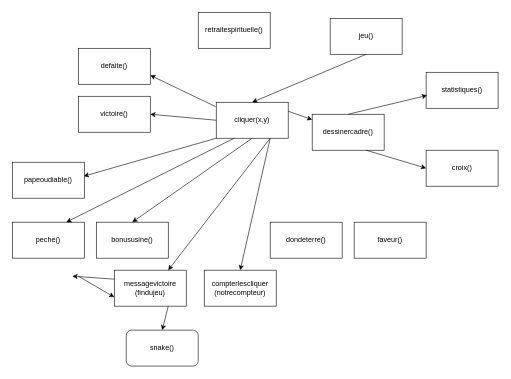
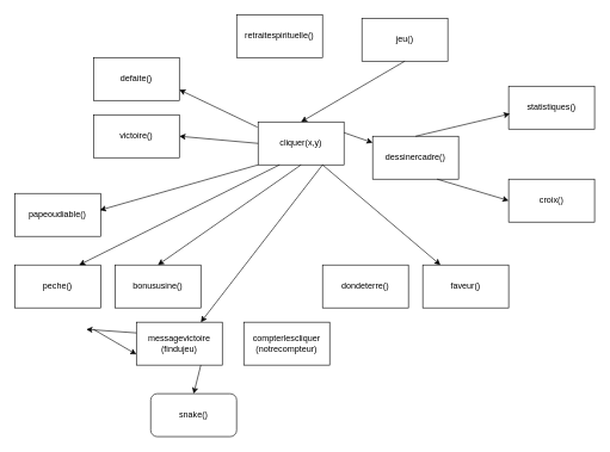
  <mxCell id="0" />
  <mxCell id="1" parent="0" />
  <mxCell id="2" value="statistiques()&lt;span style=&quot;color: rgba(0, 0, 0, 0); font-family: monospace; font-size: 0px; text-align: start;&quot;&gt;%3CmxGraphModel%3E%3Croot%3E%3CmxCell%20id%3D%220%22%2F%3E%3CmxCell%20id%3D%221%22%20parent%3D%220%22%2F%3E%3CmxCell%20id%3D%222%22%20value%3D%22def%20algo%20pour%20verifier%20les%20bonus%22%20style%3D%22rounded%3D0%3BwhiteSpace%3Dwrap%3Bhtml%3D1%3B%22%20vertex%3D%221%22%20parent%3D%221%22%3E%3CmxGeometry%20x%3D%22190%22%20y%3D%22630%22%20width%3D%22120%22%20height%3D%2260%22%20as%3D%22geometry%22%2F%3E%3C%2FmxCell%3E%3C%2Froot%3E%3C%2FmxGraphModel%3E&lt;/span&gt;" style="rounded=0;whiteSpace=wrap;html=1;" vertex="1" parent="1"><mxGeometry x="710" y="120" width="120" height="60" as="geometry" /></mxCell>
  <mxCell id="3" value="croix()" style="rounded=0;whiteSpace=wrap;html=1;" vertex="1" parent="1"><mxGeometry x="710" y="250" width="120" height="60" as="geometry" /></mxCell>
  <mxCell id="4" value="dessinercadre()" style="rounded=0;whiteSpace=wrap;html=1;" vertex="1" parent="1"><mxGeometry x="520" y="190" width="120" height="60" as="geometry" /></mxCell>
  <mxCell id="5" value="" style="endArrow=classic;html=1;rounded=0;entryX=0.014;entryY=0.644;entryDx=0;entryDy=0;entryPerimeter=0;exitX=0.5;exitY=0;exitDx=0;exitDy=0;" edge="1" parent="1" source="4" target="2"><mxGeometry width="50" height="50" relative="1" as="geometry"><mxPoint x="530" y="260" as="sourcePoint" /><mxPoint x="580" y="210" as="targetPoint" /></mxGeometry></mxCell>
  <mxCell id="6" value="" style="endArrow=classic;html=1;rounded=0;entryX=0;entryY=0.5;entryDx=0;entryDy=0;exitX=0.75;exitY=1;exitDx=0;exitDy=0;" edge="1" parent="1" source="4" target="3"><mxGeometry width="50" height="50" relative="1" as="geometry"><mxPoint y="200" as="sourcePoint" x="590" /><mxPoint x="721.68" y="168.64" as="targetPoint" /></mxGeometry></mxCell>
- <mxCell id="7" value="jeu()" style="rounded=0;whiteSpace=wrap;html=1;" vertex="1" parent="1"><mxGeometry x="550" y="30" width="120" height="60" as="geometry" /></mxCell>
+ <mxCell id="7" value="jeu()" style="rounded=0;whiteSpace=wrap;html=1;" vertex="1" parent="1"><mxGeometry x="505" y="25" width="120" height="60" as="geometry" /></mxCell>
  <mxCell id="8" value="cliquer(x,y)" style="rounded=0;whiteSpace=wrap;html=1;" vertex="1" parent="1"><mxGeometry x="360" y="170" width="120" height="60" as="geometry" /></mxCell>
  <mxCell id="9" value="" style="endArrow=classic;html=1;rounded=0;entryX=0.5;entryY=0;entryDx=0;entryDy=0;exitX=0.5;exitY=1;exitDx=0;exitDy=0;" edge="1" parent="1" source="7" target="8"><mxGeometry width="50" height="50" relative="1" as="geometry"><mxPoint y="200" as="sourcePoint" x="590" /><mxPoint x="721.68" y="168.64" as="targetPoint" /></mxGeometry></mxCell>
  <mxCell id="10" value="dondeterre()" style="rounded=0;whiteSpace=wrap;html=1;" vertex="1" parent="1"><mxGeometry x="450" y="370" width="120" height="60" as="geometry" /></mxCell>
  <mxCell id="11" value="compterlescliquer&lt;br&gt;(notrecompteur)" style="rounded=0;whiteSpace=wrap;html=1;" vertex="1" parent="1"><mxGeometry x="340" y="450" width="120" height="60" as="geometry" /></mxCell>
  <mxCell id="12" value="bonususine()" style="rounded=0;whiteSpace=wrap;html=1;" vertex="1" parent="1"><mxGeometry x="160" y="370" width="120" height="60" as="geometry" /></mxCell>
  <mxCell id="13" value="peche()" style="rounded=0;whiteSpace=wrap;html=1;" vertex="1" parent="1"><mxGeometry x="20" y="370" width="120" height="60" as="geometry" /></mxCell>
  <mxCell id="14" value="faveur()" style="rounded=0;whiteSpace=wrap;html=1;" vertex="1" parent="1"><mxGeometry y="370" width="120" height="60" as="geometry" x="590" /></mxCell>
  <mxCell id="15" value="papeoudiable()" style="rounded=0;whiteSpace=wrap;html=1;" vertex="1" parent="1"><mxGeometry x="20" y="270" width="120" height="60" as="geometry" /></mxCell>
  <mxCell id="16" value="victoire()" style="rounded=0;whiteSpace=wrap;html=1;" vertex="1" parent="1"><mxGeometry x="130" y="160" width="120" height="60" as="geometry" /></mxCell>
  <mxCell id="17" value="defaite()" style="rounded=0;whiteSpace=wrap;html=1;" vertex="1" parent="1"><mxGeometry x="130" y="80" width="120" height="60" as="geometry" /></mxCell>
  <mxCell id="18" value="messagevictoire&lt;br&gt;(findujeu)" style="rounded=0;whiteSpace=wrap;html=1;" vertex="1" parent="1"><mxGeometry x="190" y="450" width="120" height="60" as="geometry" /></mxCell>
  <mxCell id="19" value="snake()" style="whiteSpace=wrap;html=1;rounded=1;" vertex="1" parent="1"><mxGeometry x="210" y="550" width="120" height="60" as="geometry" /></mxCell>
  <mxCell id="20" value="" style="endArrow=classic;html=1;rounded=0;entryX=1;entryY=0.5;entryDx=0;entryDy=0;exitX=0;exitY=0.5;exitDx=0;exitDy=0;" edge="1" parent="1" source="8" target="16"><mxGeometry width="50" height="50" relative="1" as="geometry"><mxPoint x="430" y="120" as="sourcePoint" /><mxPoint x="430" y="180" as="targetPoint" /></mxGeometry></mxCell>
  <mxCell id="21" value="" style="endArrow=classic;html=1;rounded=0;entryX=1;entryY=0.75;entryDx=0;entryDy=0;exitX=-0.008;exitY=0.122;exitDx=0;exitDy=0;exitPerimeter=0;" edge="1" parent="1" source="8" target="17"><mxGeometry width="50" height="50" relative="1" as="geometry"><mxPoint x="370" y="210" as="sourcePoint" /><mxPoint x="260" y="200" as="targetPoint" /></mxGeometry></mxCell>
  <mxCell id="22" value="" style="endArrow=classic;html=1;rounded=0;entryX=0.992;entryY=0.389;entryDx=0;entryDy=0;exitX=0;exitY=1;exitDx=0;exitDy=0;entryPerimeter=0;" edge="1" parent="1" source="8" target="15"><mxGeometry width="50" height="50" relative="1" as="geometry"><mxPoint x="369.04" y="187.32" as="sourcePoint" /><mxPoint x="260" y="135" as="targetPoint" /></mxGeometry></mxCell>
  <mxCell id="23" value="" style="endArrow=classic;html=1;rounded=0;entryX=0.75;entryY=0;entryDx=0;entryDy=0;exitX=0.25;exitY=1;exitDx=0;exitDy=0;" edge="1" parent="1" source="8" target="13"><mxGeometry width="50" height="50" relative="1" as="geometry"><mxPoint x="370" y="240" as="sourcePoint" /><mxPoint x="149.04" y="303.34" as="targetPoint" /></mxGeometry></mxCell>
  <mxCell id="24" value="" style="endArrow=classic;html=1;rounded=0;entryX=0.5;entryY=0;entryDx=0;entryDy=0;exitX=0.5;exitY=1;exitDx=0;exitDy=0;" edge="1" parent="1" source="8" target="12"><mxGeometry width="50" height="50" relative="1" as="geometry"><mxPoint x="388.96" y="244.68" as="sourcePoint" /><mxPoint x="120" y="380" as="targetPoint" /></mxGeometry></mxCell>
  <mxCell id="25" value="" style="endArrow=classic;html=1;rounded=0;entryX=0.75;entryY=0;entryDx=0;entryDy=0;exitX=0.75;exitY=1;exitDx=0;exitDy=0;" edge="1" parent="1" source="8" target="18"><mxGeometry width="50" height="50" relative="1" as="geometry"><mxPoint x="430" y="240" as="sourcePoint" /><mxPoint x="230" y="380" as="targetPoint" /></mxGeometry></mxCell>
- <mxCell id="26" value="" style="endArrow=classic;html=1;rounded=0;entryX=0.5;entryY=0;entryDx=0;entryDy=0;exitX=0.75;exitY=1;exitDx=0;exitDy=0;" edge="1" parent="1" source="8" target="11"><mxGeometry width="50" height="50" relative="1" as="geometry"><mxPoint x="460" y="240" as="sourcePoint" /><mxPoint x="290" y="460" as="targetPoint" /></mxGeometry></mxCell>
+ <mxCell id="26" value="" style="endArrow=classic;html=1;rounded=0;exitX=0.75;exitY=1;exitDx=0;exitDy=0;" edge="1" parent="1" source="8" target="14"><mxGeometry width="50" height="50" relative="1" as="geometry"><mxPoint x="460" y="240" as="sourcePoint" /><mxPoint x="290" y="460" as="targetPoint" /></mxGeometry></mxCell>
  <mxCell id="27" value="" style="endArrow=classic;html=1;rounded=0;exitX=1;exitY=0.25;exitDx=0;exitDy=0;" edge="1" parent="1" source="8" target="4"><mxGeometry width="50" height="50" relative="1" as="geometry"><mxPoint x="500" y="250" as="sourcePoint" /><mxPoint x="420" y="470" as="targetPoint" /></mxGeometry></mxCell>
  <mxCell id="28" value="" style="endArrow=classic;html=1;rounded=0;entryX=0.5;entryY=0;entryDx=0;entryDy=0;exitX=0.75;exitY=1;exitDx=0;exitDy=0;" edge="1" parent="1" source="18" target="19"><mxGeometry width="50" height="50" relative="1" as="geometry"><mxPoint x="460" y="240" as="sourcePoint" /><mxPoint x="290" y="460" as="targetPoint" /></mxGeometry></mxCell>
  <mxCell id="29" value="retraitespirituelle()" style="rounded=0;whiteSpace=wrap;html=1;" vertex="1" parent="1"><mxGeometry x="330" y="20" width="120" height="60" as="geometry" /></mxCell>
  <mxCell id="30" value="" style="endArrow=classic;html=1;rounded=0;exitX=0;exitY=0.25;exitDx=0;exitDy=0;" edge="1" parent="1" source="18"><mxGeometry width="50" height="50" relative="1" as="geometry"><mxPoint x="290" y="520" as="sourcePoint" /><mxPoint x="120" y="460" as="targetPoint" /></mxGeometry></mxCell>
  <mxCell id="31" value="" style="endArrow=classic;html=1;rounded=0;entryX=0;entryY=0.75;entryDx=0;entryDy=0;" edge="1" parent="1" target="18"><mxGeometry width="50" height="50" relative="1" as="geometry"><mxPoint x="130" y="460" as="sourcePoint" /><mxPoint x="120" y="520" as="targetPoint" /></mxGeometry></mxCell>
